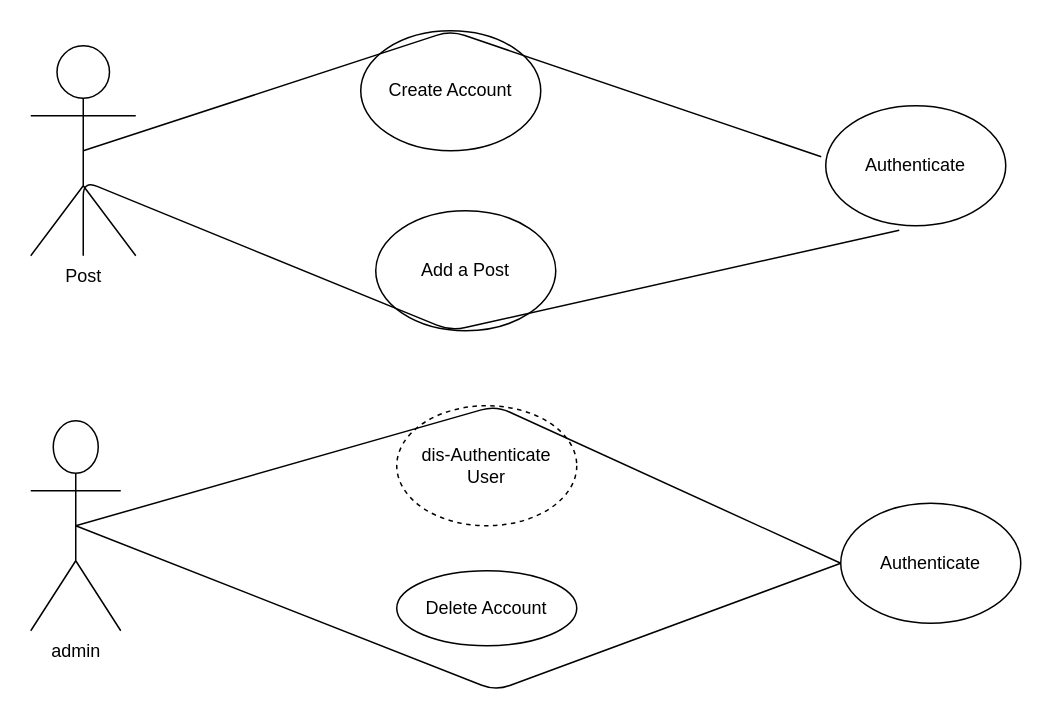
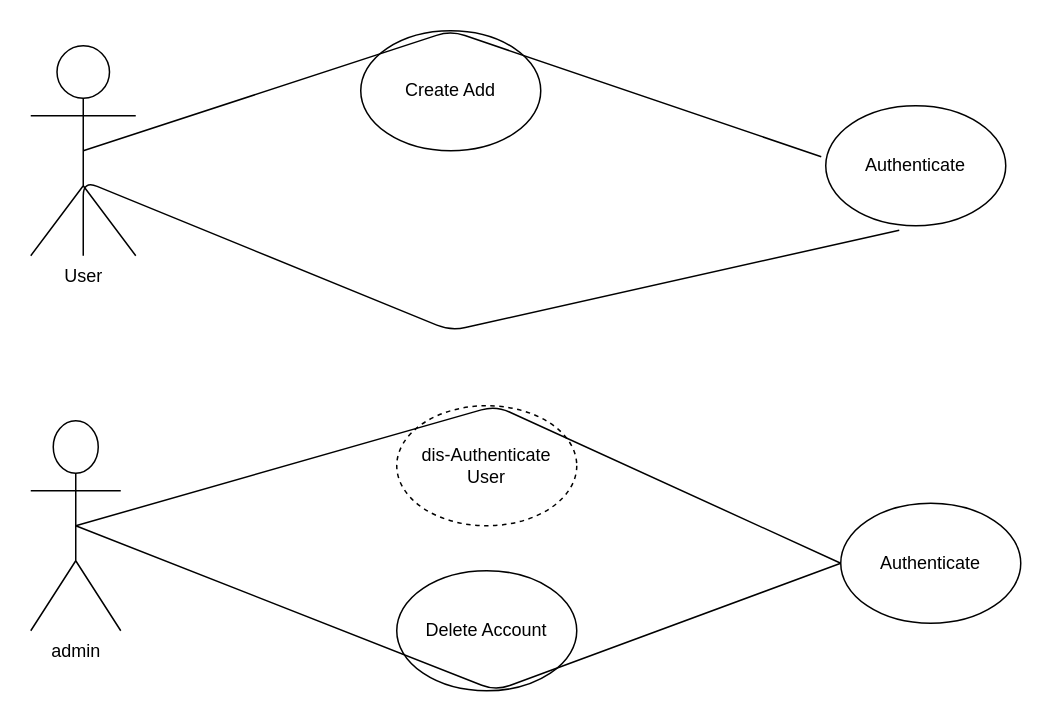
  <mxCell id="0" />
  <mxCell id="1" parent="0" />
- <mxCell id="2" value="Post" style="shape=umlActor;verticalLabelPosition=bottom;verticalAlign=top;html=1;outlineConnect=0;" vertex="1" parent="1"><mxGeometry x="20" y="30" width="70" height="140" as="geometry" /></mxCell>
+ <mxCell id="2" value="User" style="shape=umlActor;verticalLabelPosition=bottom;verticalAlign=top;html=1;outlineConnect=0;" vertex="1" parent="1"><mxGeometry x="20" y="30" width="70" height="140" as="geometry" /></mxCell>
  <mxCell id="3" value="admin" style="shape=umlActor;verticalLabelPosition=bottom;verticalAlign=top;html=1;outlineConnect=0;" vertex="1" parent="1"><mxGeometry x="20" y="280" width="60" height="140" as="geometry" /></mxCell>
- <mxCell id="4" value="Create Account" style="ellipse;whiteSpace=wrap;html=1;" vertex="1" parent="1"><mxGeometry x="240" y="20" width="120" height="80" as="geometry" /></mxCell>
- <mxCell id="5" value="Add a Post" style="ellipse;whiteSpace=wrap;html=1;" vertex="1" parent="1"><mxGeometry x="250" y="140" width="120" height="80" as="geometry" /></mxCell>
+ <mxCell id="4" value="Create Add" style="ellipse;whiteSpace=wrap;html=1;" vertex="1" parent="1"><mxGeometry x="240" y="20" width="120" height="80" as="geometry" /></mxCell>
  <mxCell id="6" value="Authenticate" style="ellipse;whiteSpace=wrap;html=1;" vertex="1" parent="1"><mxGeometry x="550" y="70" width="120" height="80" as="geometry" /></mxCell>
  <mxCell id="7" value="dis-Authenticate&lt;br&gt;User" style="ellipse;whiteSpace=wrap;html=1;dashed=1;" vertex="1" parent="1"><mxGeometry x="264" y="270" width="120" height="80" as="geometry" /></mxCell>
- <mxCell id="8" value="Delete Account" style="ellipse;whiteSpace=wrap;html=1;" vertex="1" parent="1"><mxGeometry x="264" y="380" width="120" height="50" as="geometry" /></mxCell>
+ <mxCell id="8" value="Delete Account" style="ellipse;whiteSpace=wrap;html=1;" vertex="1" parent="1"><mxGeometry x="264" y="380" width="120" height="80" as="geometry" /></mxCell>
  <mxCell id="9" value="Authenticate" style="ellipse;whiteSpace=wrap;html=1;" vertex="1" parent="1"><mxGeometry x="560" y="335" width="120" height="80" as="geometry" /></mxCell>
  <mxCell id="10" value="" style="endArrow=none;html=1;exitX=-0.025;exitY=0.425;exitDx=0;exitDy=0;exitPerimeter=0;entryX=0.5;entryY=0.5;entryDx=0;entryDy=0;entryPerimeter=0;" edge="1" parent="1" source="6" target="2"><mxGeometry width="50" height="50" relative="1" as="geometry"><mxPoint x="360" y="290" as="sourcePoint" /><mxPoint x="410" y="240" as="targetPoint" /><Array as="points"><mxPoint x="300" y="20" /></Array></mxGeometry></mxCell>
  <mxCell id="11" value="" style="endArrow=none;html=1;" edge="1" parent="1" source="2"><mxGeometry width="50" height="50" relative="1" as="geometry"><mxPoint x="360" y="290" as="sourcePoint" /><mxPoint x="599" y="153" as="targetPoint" /><Array as="points"><mxPoint x="55" y="120" /><mxPoint x="300" y="220" /></Array></mxGeometry></mxCell>
  <mxCell id="12" value="" style="endArrow=none;html=1;exitX=0.5;exitY=0.5;exitDx=0;exitDy=0;exitPerimeter=0;entryX=0;entryY=0.5;entryDx=0;entryDy=0;" edge="1" parent="1" source="3" target="9"><mxGeometry width="50" height="50" relative="1" as="geometry"><mxPoint x="360" y="290" as="sourcePoint" /><mxPoint x="550" y="370" as="targetPoint" /><Array as="points"><mxPoint x="330" y="270" /></Array></mxGeometry></mxCell>
  <mxCell id="13" value="" style="endArrow=none;html=1;entryX=0;entryY=0.5;entryDx=0;entryDy=0;" edge="1" parent="1" target="9"><mxGeometry width="50" height="50" relative="1" as="geometry"><mxPoint x="50" y="350" as="sourcePoint" /><mxPoint x="410" y="240" as="targetPoint" /><Array as="points"><mxPoint x="330" y="460" /></Array></mxGeometry></mxCell>
